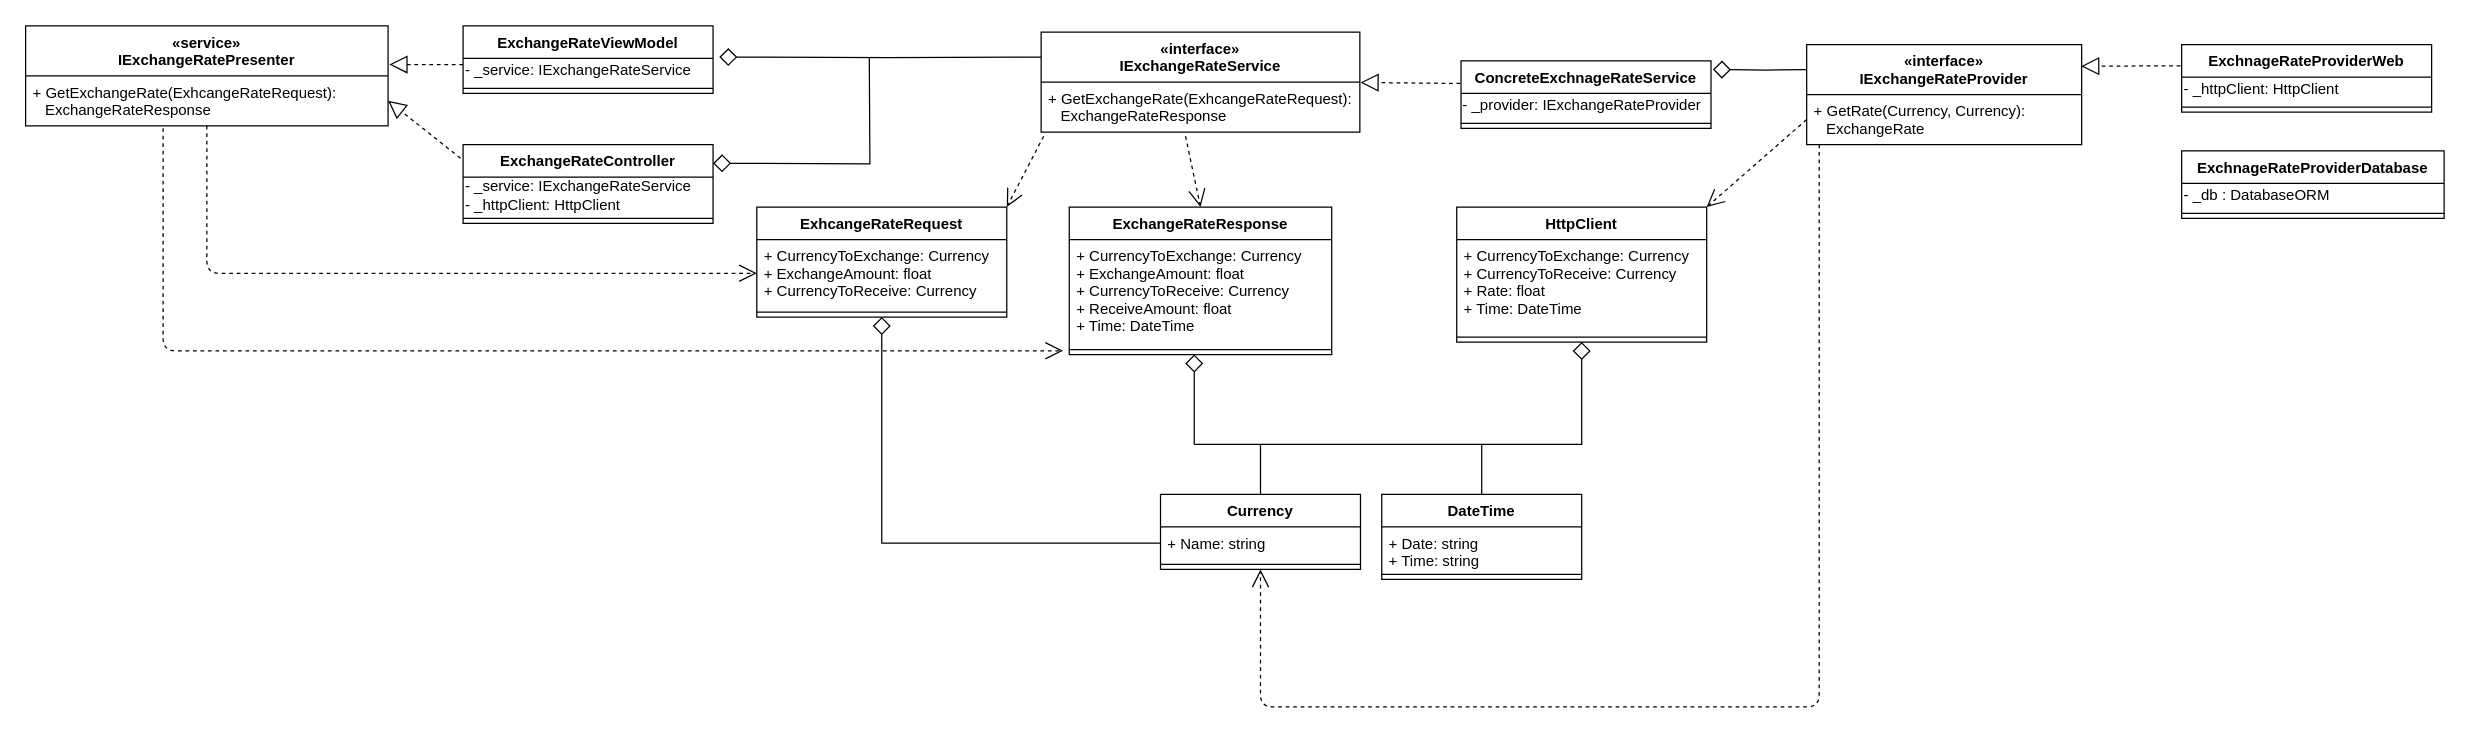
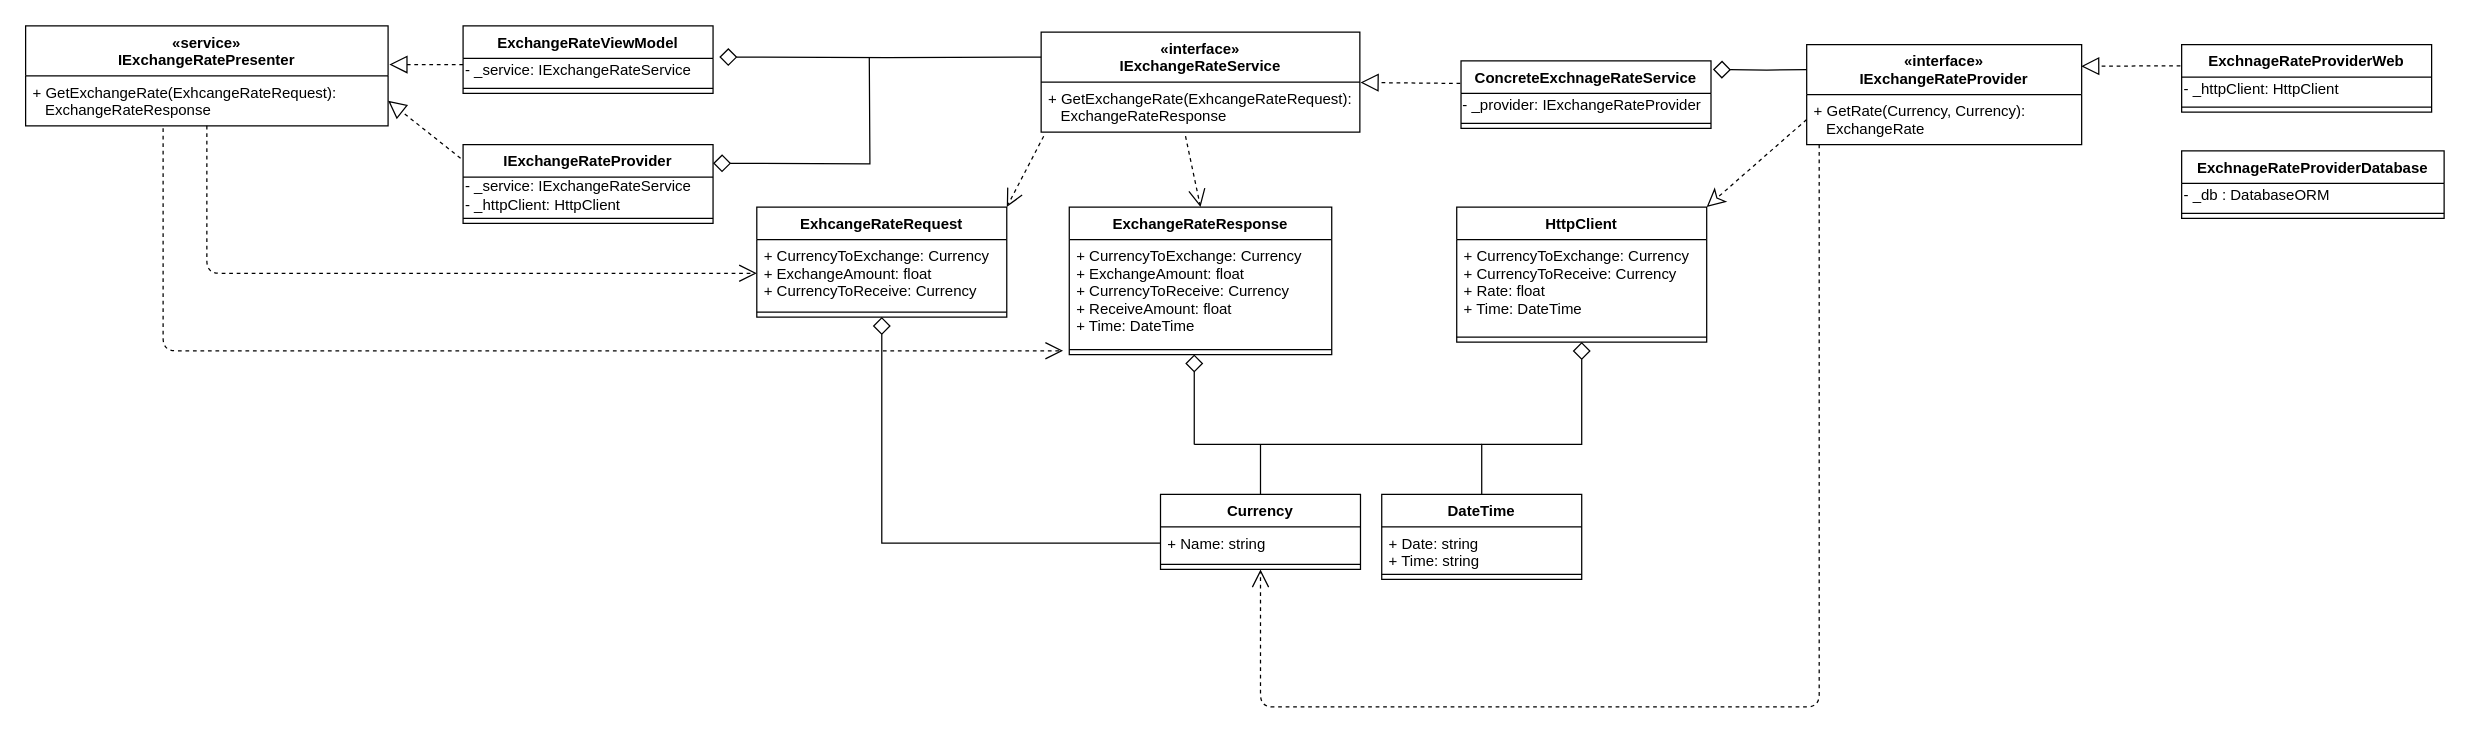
  <mxCell id="0" />
  <mxCell id="1" parent="0" />
  <mxCell id="2" value="Currency" style="swimlane;fontStyle=1;align=center;verticalAlign=top;childLayout=stackLayout;horizontal=1;startSize=26;horizontalStack=0;resizeParent=1;resizeParentMax=0;resizeLast=0;collapsible=1;marginBottom=0;" vertex="1" parent="1"><mxGeometry x="928" y="395" width="160" height="60" as="geometry" /></mxCell>
  <mxCell id="3" value="+ Name: string" style="text;strokeColor=none;align=left;verticalAlign=top;spacingLeft=4;spacingRight=4;overflow=hidden;rotatable=0;points=[[0,0.5],[1,0.5]];portConstraint=eastwest;" vertex="1" parent="2"><mxGeometry y="26" width="160" height="26" as="geometry" /></mxCell>
  <mxCell id="4" value="" style="line;strokeWidth=1;fillColor=none;align=left;verticalAlign=middle;spacingTop=-1;spacingLeft=3;spacingRight=3;rotatable=0;labelPosition=right;points=[];portConstraint=eastwest;" vertex="1" parent="2"><mxGeometry y="52" width="160" height="8" as="geometry" /></mxCell>
  <mxCell id="5" value="ExchangeRateResponse" style="swimlane;fontStyle=1;align=center;verticalAlign=top;childLayout=stackLayout;horizontal=1;startSize=26;horizontalStack=0;resizeParent=1;resizeParentMax=0;resizeLast=0;collapsible=1;marginBottom=0;" vertex="1" parent="1"><mxGeometry x="855" y="165" width="210" height="118" as="geometry" /></mxCell>
  <mxCell id="6" value="+ CurrencyToExchange: Currency&#10;+ ExchangeAmount: float&#10;+ CurrencyToReceive: Currency&#10;+ ReceiveAmount: float&#10;+ Time: DateTime" style="text;strokeColor=none;align=left;verticalAlign=top;spacingLeft=4;spacingRight=4;overflow=hidden;rotatable=0;points=[[0,0.5],[1,0.5]];portConstraint=eastwest;" vertex="1" parent="5"><mxGeometry y="26" width="210" height="84" as="geometry" /></mxCell>
  <mxCell id="7" value="" style="line;strokeWidth=1;fillColor=none;align=left;verticalAlign=middle;spacingTop=-1;spacingLeft=3;spacingRight=3;rotatable=0;labelPosition=right;points=[];portConstraint=eastwest;" vertex="1" parent="5"><mxGeometry y="110" width="210" height="8" as="geometry" /></mxCell>
  <mxCell id="8" value="DateTime" style="swimlane;fontStyle=1;align=center;verticalAlign=top;childLayout=stackLayout;horizontal=1;startSize=26;horizontalStack=0;resizeParent=1;resizeParentMax=0;resizeLast=0;collapsible=1;marginBottom=0;" vertex="1" parent="1"><mxGeometry x="1105" y="395" width="160" height="68" as="geometry" /></mxCell>
  <mxCell id="9" value="+ Date: string&#10;+ Time: string" style="text;strokeColor=none;fillColor=none;align=left;verticalAlign=top;spacingLeft=4;spacingRight=4;overflow=hidden;rotatable=0;points=[[0,0.5],[1,0.5]];portConstraint=eastwest;" vertex="1" parent="8"><mxGeometry y="26" width="160" height="34" as="geometry" /></mxCell>
  <mxCell id="10" value="" style="line;strokeWidth=1;fillColor=none;align=left;verticalAlign=middle;spacingTop=-1;spacingLeft=3;spacingRight=3;rotatable=0;labelPosition=right;points=[];portConstraint=eastwest;" vertex="1" parent="8"><mxGeometry y="60" width="160" height="8" as="geometry" /></mxCell>
  <mxCell id="11" style="edgeStyle=orthogonalEdgeStyle;rounded=0;orthogonalLoop=1;jettySize=auto;html=1;entryX=0;entryY=0.5;entryDx=0;entryDy=0;endArrow=none;endFill=0;startArrow=diamond;startFill=0;endSize=12;startSize=12;" edge="1" parent="1" source="12" target="3"><mxGeometry relative="1" as="geometry" /></mxCell>
  <mxCell id="12" value="ExhcangeRateRequest" style="swimlane;fontStyle=1;align=center;verticalAlign=top;childLayout=stackLayout;horizontal=1;startSize=26;horizontalStack=0;resizeParent=1;resizeParentMax=0;resizeLast=0;collapsible=1;marginBottom=0;" vertex="1" parent="1"><mxGeometry x="605" y="165" width="200" height="88" as="geometry" /></mxCell>
  <mxCell id="13" value="+ CurrencyToExchange: Currency&#10;+ ExchangeAmount: float&#10;+ CurrencyToReceive: Currency" style="text;strokeColor=none;fillColor=none;align=left;verticalAlign=top;spacingLeft=4;spacingRight=4;overflow=hidden;rotatable=0;points=[[0,0.5],[1,0.5]];portConstraint=eastwest;" vertex="1" parent="12"><mxGeometry y="26" width="200" height="54" as="geometry" /></mxCell>
  <mxCell id="14" value="" style="line;strokeWidth=1;fillColor=none;align=left;verticalAlign=middle;spacingTop=-1;spacingLeft=3;spacingRight=3;rotatable=0;labelPosition=right;points=[];portConstraint=eastwest;" vertex="1" parent="12"><mxGeometry y="80" width="200" height="8" as="geometry" /></mxCell>
  <mxCell id="15" value="" style="endArrow=none;html=1;entryX=0.5;entryY=0;entryDx=0;entryDy=0;endFill=0;" edge="1" parent="1" target="2"><mxGeometry width="50" height="50" relative="1" as="geometry"><mxPoint x="1008" y="355" as="sourcePoint" /><mxPoint x="895" y="235" as="targetPoint" /></mxGeometry></mxCell>
  <mxCell id="16" value="«interface»&#10;IExchangeRateProvider" style="swimlane;fontStyle=1;align=center;verticalAlign=top;childLayout=stackLayout;horizontal=1;startSize=40;horizontalStack=0;resizeParent=1;resizeParentMax=0;resizeLast=0;collapsible=1;marginBottom=0;fillColor=none;" vertex="1" parent="1"><mxGeometry x="1445" y="35" width="220" height="80" as="geometry" /></mxCell>
  <mxCell id="17" value="+ GetRate(Currency, Currency):&#10;   ExchangeRate" style="text;strokeColor=none;fillColor=none;align=left;verticalAlign=top;spacingLeft=4;spacingRight=4;overflow=hidden;rotatable=0;points=[[0,0.5],[1,0.5]];portConstraint=eastwest;fontStyle=0" vertex="1" parent="16"><mxGeometry y="40" width="220" height="40" as="geometry" /></mxCell>
  <mxCell id="18" style="edgeStyle=orthogonalEdgeStyle;rounded=0;orthogonalLoop=1;jettySize=auto;html=1;entryX=0.5;entryY=0;entryDx=0;entryDy=0;endArrow=none;endFill=0;startArrow=diamond;startFill=0;endSize=12;startSize=12;" edge="1" parent="1" source="19" target="8"><mxGeometry relative="1" as="geometry"><Array as="points"><mxPoint x="1265" y="355" /><mxPoint x="1185" y="355" /></Array></mxGeometry></mxCell>
  <mxCell id="19" value="HttpClient" style="swimlane;fontStyle=1;align=center;verticalAlign=top;childLayout=stackLayout;horizontal=1;startSize=26;horizontalStack=0;resizeParent=1;resizeParentMax=0;resizeLast=0;collapsible=1;marginBottom=0;" vertex="1" parent="1"><mxGeometry x="1165" y="165" width="200" height="108" as="geometry" /></mxCell>
  <mxCell id="20" value="+ CurrencyToExchange: Currency&#10;+ CurrencyToReceive: Currency&#10;+ Rate: float&#10;+ Time: DateTime " style="text;strokeColor=none;fillColor=none;align=left;verticalAlign=top;spacingLeft=4;spacingRight=4;overflow=hidden;rotatable=0;points=[[0,0.5],[1,0.5]];portConstraint=eastwest;" vertex="1" parent="19"><mxGeometry y="26" width="200" height="74" as="geometry" /></mxCell>
  <mxCell id="21" value="" style="line;strokeWidth=1;fillColor=none;align=left;verticalAlign=middle;spacingTop=-1;spacingLeft=3;spacingRight=3;rotatable=0;labelPosition=right;points=[];portConstraint=eastwest;" vertex="1" parent="19"><mxGeometry y="100" width="200" height="8" as="geometry" /></mxCell>
  <mxCell id="22" value="" style="endArrow=none;html=1;" edge="1" parent="1"><mxGeometry width="50" height="50" relative="1" as="geometry"><mxPoint x="955" y="355" as="sourcePoint" /><mxPoint x="1185" y="355" as="targetPoint" /></mxGeometry></mxCell>
  <mxCell id="23" value="" style="endArrow=none;html=1;startArrow=diamond;startFill=0;endSize=12;startSize=12;" edge="1" parent="1"><mxGeometry width="50" height="50" relative="1" as="geometry"><mxPoint x="955" y="283" as="sourcePoint" /><mxPoint x="955" y="355" as="targetPoint" /></mxGeometry></mxCell>
- <mxCell id="24" value="" style="endArrow=open;html=1;dashed=1;endFill=0;entryX=1;entryY=0;entryDx=0;entryDy=0;exitX=0;exitY=0.5;exitDx=0;exitDy=0;endSize=12;startSize=12;" edge="1" parent="1" source="17" target="19"><mxGeometry width="50" height="50" relative="1" as="geometry"><mxPoint x="1535" y="365" as="sourcePoint" /><mxPoint x="1585" y="315" as="targetPoint" /></mxGeometry></mxCell>
+ <mxCell id="24" value="" style="endArrow=classic;html=1;dashed=1;endFill=0;entryX=1;entryY=0;entryDx=0;entryDy=0;exitX=0;exitY=0.5;exitDx=0;exitDy=0;endSize=12;startSize=12;" edge="1" parent="1" source="17" target="19"><mxGeometry width="50" height="50" relative="1" as="geometry"><mxPoint x="1535" y="365" as="sourcePoint" /><mxPoint x="1585" y="315" as="targetPoint" /></mxGeometry></mxCell>
  <mxCell id="25" value="" style="endArrow=open;html=1;dashed=1;endFill=0;entryX=0.5;entryY=1;entryDx=0;entryDy=0;endSize=12;startSize=12;" edge="1" parent="1" target="2"><mxGeometry width="50" height="50" relative="1" as="geometry"><mxPoint x="1455" y="115" as="sourcePoint" /><mxPoint x="1375" y="175" as="targetPoint" /><Array as="points"><mxPoint x="1455" y="565" /><mxPoint x="1008" y="565" /></Array></mxGeometry></mxCell>
  <mxCell id="26" value="«interface»&#10;IExchangeRateService" style="swimlane;fontStyle=1;align=center;verticalAlign=top;childLayout=stackLayout;horizontal=1;startSize=40;horizontalStack=0;resizeParent=1;resizeParentMax=0;resizeLast=0;collapsible=1;marginBottom=0;fillColor=none;" vertex="1" parent="1"><mxGeometry x="832.5" y="25" width="255" height="80" as="geometry" /></mxCell>
  <mxCell id="27" value="+ GetExchangeRate(ExhcangeRateRequest):&#10;   ExchangeRateResponse" style="text;strokeColor=none;fillColor=none;align=left;verticalAlign=top;spacingLeft=4;spacingRight=4;overflow=hidden;rotatable=0;points=[[0,0.5],[1,0.5]];portConstraint=eastwest;fontStyle=0" vertex="1" parent="26"><mxGeometry y="40" width="255" height="40" as="geometry" /></mxCell>
  <mxCell id="28" value="" style="endArrow=open;html=1;dashed=1;endFill=0;entryX=1;entryY=0;entryDx=0;entryDy=0;exitX=0.008;exitY=1.083;exitDx=0;exitDy=0;endSize=12;startSize=12;exitPerimeter=0;" edge="1" parent="1" source="27" target="12"><mxGeometry width="50" height="50" relative="1" as="geometry"><mxPoint x="800" y="90" as="sourcePoint" /><mxPoint x="720" y="160" as="targetPoint" /></mxGeometry></mxCell>
  <mxCell id="29" value="" style="endArrow=open;html=1;dashed=1;endFill=0;entryX=0.5;entryY=0;entryDx=0;entryDy=0;exitX=0.453;exitY=1.083;exitDx=0;exitDy=0;endSize=12;startSize=12;exitPerimeter=0;" edge="1" parent="1" source="27" target="5"><mxGeometry width="50" height="50" relative="1" as="geometry"><mxPoint x="839.54" y="113.32" as="sourcePoint" /><mxPoint x="810" y="170" as="targetPoint" /></mxGeometry></mxCell>
  <mxCell id="30" value="ExchnageRateProviderWeb" style="swimlane;fontStyle=1;align=center;verticalAlign=top;childLayout=stackLayout;horizontal=1;startSize=26;horizontalStack=0;resizeParent=1;resizeParentMax=0;resizeLast=0;collapsible=1;marginBottom=0;" vertex="1" parent="1"><mxGeometry x="1745" y="35" width="200" height="54" as="geometry" /></mxCell>
  <mxCell id="31" value="- _httpClient: HttpClient" style="text;html=1;strokeColor=none;fillColor=none;align=left;verticalAlign=middle;whiteSpace=wrap;rounded=0;" vertex="1" parent="30"><mxGeometry y="26" width="200" height="20" as="geometry" /></mxCell>
  <mxCell id="32" value="" style="line;strokeWidth=1;fillColor=none;align=left;verticalAlign=middle;spacingTop=-1;spacingLeft=3;spacingRight=3;rotatable=0;labelPosition=right;points=[];portConstraint=eastwest;" vertex="1" parent="30"><mxGeometry y="46" width="200" height="8" as="geometry" /></mxCell>
  <mxCell id="33" value="" style="endArrow=block;html=1;dashed=1;endFill=0;entryX=0.998;entryY=0.217;entryDx=0;entryDy=0;endSize=12;startSize=12;entryPerimeter=0;" edge="1" parent="1" target="16"><mxGeometry width="50" height="50" relative="1" as="geometry"><mxPoint x="1744" y="52" as="sourcePoint" /><mxPoint x="1610" y="165" as="targetPoint" /></mxGeometry></mxCell>
  <mxCell id="34" style="edgeStyle=orthogonalEdgeStyle;rounded=0;orthogonalLoop=1;jettySize=auto;html=1;entryX=0;entryY=0.25;entryDx=0;entryDy=0;startArrow=diamond;startFill=0;endArrow=none;endFill=0;startSize=12;endSize=12;" edge="1" parent="1" target="16"><mxGeometry relative="1" as="geometry"><mxPoint x="1370" y="55" as="sourcePoint" /></mxGeometry></mxCell>
  <mxCell id="35" value="ConcreteExchnageRateService" style="swimlane;fontStyle=1;align=center;verticalAlign=top;childLayout=stackLayout;horizontal=1;startSize=26;horizontalStack=0;resizeParent=1;resizeParentMax=0;resizeLast=0;collapsible=1;marginBottom=0;" vertex="1" parent="1"><mxGeometry x="1168.44" y="48" width="200" height="54" as="geometry" /></mxCell>
  <mxCell id="36" value="- _provider: IExchangeRateProvider" style="text;html=1;strokeColor=none;fillColor=none;align=left;verticalAlign=middle;whiteSpace=wrap;rounded=0;" vertex="1" parent="35"><mxGeometry y="26" width="200" height="20" as="geometry" /></mxCell>
  <mxCell id="37" value="" style="line;strokeWidth=1;fillColor=none;align=left;verticalAlign=middle;spacingTop=-1;spacingLeft=3;spacingRight=3;rotatable=0;labelPosition=right;points=[];portConstraint=eastwest;" vertex="1" parent="35"><mxGeometry y="46" width="200" height="8" as="geometry" /></mxCell>
  <mxCell id="38" value="" style="endArrow=block;html=1;dashed=1;endFill=0;entryX=0.998;entryY=0.217;entryDx=0;entryDy=0;exitX=-0.003;exitY=0.336;exitDx=0;exitDy=0;endSize=12;startSize=12;entryPerimeter=0;exitPerimeter=0;" edge="1" parent="1" source="35"><mxGeometry width="50" height="50" relative="1" as="geometry"><mxPoint x="1113.44" y="108" as="sourcePoint" /><mxPoint x="1088" y="65.36" as="targetPoint" /></mxGeometry></mxCell>
  <mxCell id="39" value="«service»&#10;IExchangeRatePresenter" style="swimlane;fontStyle=1;align=center;verticalAlign=top;childLayout=stackLayout;horizontal=1;startSize=40;horizontalStack=0;resizeParent=1;resizeParentMax=0;resizeLast=0;collapsible=1;marginBottom=0;fillColor=none;" vertex="1" parent="1"><mxGeometry x="20" y="20" width="290" height="80" as="geometry" /></mxCell>
  <mxCell id="40" value="+ GetExchangeRate(ExhcangeRateRequest):&#10;   ExchangeRateResponse" style="text;strokeColor=none;fillColor=none;align=left;verticalAlign=top;spacingLeft=4;spacingRight=4;overflow=hidden;rotatable=0;points=[[0,0.5],[1,0.5]];portConstraint=eastwest;fontStyle=0" vertex="1" parent="39"><mxGeometry y="40" width="290" height="40" as="geometry" /></mxCell>
- <mxCell id="41" value="ExchangeRateController" style="swimlane;fontStyle=1;align=center;verticalAlign=top;childLayout=stackLayout;horizontal=1;startSize=26;horizontalStack=0;resizeParent=1;resizeParentMax=0;resizeLast=0;collapsible=1;marginBottom=0;" vertex="1" parent="1"><mxGeometry x="370" y="115" width="200" height="63" as="geometry" /></mxCell>
+ <mxCell id="41" value="IExchangeRateProvider" style="swimlane;fontStyle=1;align=center;verticalAlign=top;childLayout=stackLayout;horizontal=1;startSize=26;horizontalStack=0;resizeParent=1;resizeParentMax=0;resizeLast=0;collapsible=1;marginBottom=0;" vertex="1" parent="1"><mxGeometry x="370" y="115" width="200" height="63" as="geometry" /></mxCell>
  <mxCell id="42" value="- _service: IExchangeRateService&lt;br&gt;- _httpClient: HttpClient" style="text;html=1;strokeColor=none;fillColor=none;align=left;verticalAlign=middle;whiteSpace=wrap;rounded=0;" vertex="1" parent="41"><mxGeometry y="26" width="200" height="29" as="geometry" /></mxCell>
  <mxCell id="43" value="" style="line;strokeWidth=1;fillColor=none;align=left;verticalAlign=middle;spacingTop=-1;spacingLeft=3;spacingRight=3;rotatable=0;labelPosition=right;points=[];portConstraint=eastwest;" vertex="1" parent="41"><mxGeometry y="55" width="200" height="8" as="geometry" /></mxCell>
  <mxCell id="44" value="ExchangeRateViewModel" style="swimlane;fontStyle=1;align=center;verticalAlign=top;childLayout=stackLayout;horizontal=1;startSize=26;horizontalStack=0;resizeParent=1;resizeParentMax=0;resizeLast=0;collapsible=1;marginBottom=0;" vertex="1" parent="1"><mxGeometry x="370" y="20" width="200" height="54" as="geometry" /></mxCell>
  <mxCell id="45" value="- _service: IExchangeRateService" style="text;html=1;strokeColor=none;fillColor=none;align=left;verticalAlign=middle;whiteSpace=wrap;rounded=0;" vertex="1" parent="44"><mxGeometry y="26" width="200" height="20" as="geometry" /></mxCell>
  <mxCell id="46" value="" style="line;strokeWidth=1;fillColor=none;align=left;verticalAlign=middle;spacingTop=-1;spacingLeft=3;spacingRight=3;rotatable=0;labelPosition=right;points=[];portConstraint=eastwest;" vertex="1" parent="44"><mxGeometry y="46" width="200" height="8" as="geometry" /></mxCell>
  <mxCell id="47" value="" style="endArrow=block;html=1;dashed=1;endFill=0;exitX=0;exitY=0.25;exitDx=0;exitDy=0;endSize=12;startSize=12;" edge="1" parent="1" source="45"><mxGeometry width="50" height="50" relative="1" as="geometry"><mxPoint x="404.84" y="95.784" as="sourcePoint" /><mxPoint x="311" y="51" as="targetPoint" /></mxGeometry></mxCell>
  <mxCell id="48" value="" style="endArrow=block;html=1;dashed=1;endFill=0;exitX=-0.01;exitY=0.174;exitDx=0;exitDy=0;endSize=12;startSize=12;exitPerimeter=0;entryX=1;entryY=0.5;entryDx=0;entryDy=0;" edge="1" parent="1" source="41" target="40"><mxGeometry width="50" height="50" relative="1" as="geometry"><mxPoint x="375" y="56" as="sourcePoint" /><mxPoint x="310" y="60" as="targetPoint" /></mxGeometry></mxCell>
  <mxCell id="49" value="ExchnageRateProviderDatabase" style="swimlane;fontStyle=1;align=center;verticalAlign=top;childLayout=stackLayout;horizontal=1;startSize=26;horizontalStack=0;resizeParent=1;resizeParentMax=0;resizeLast=0;collapsible=1;marginBottom=0;" vertex="1" parent="1"><mxGeometry x="1745" y="120" width="210" height="54" as="geometry" /></mxCell>
  <mxCell id="50" value="- _db : DatabaseORM" style="text;html=1;strokeColor=none;fillColor=none;align=left;verticalAlign=middle;whiteSpace=wrap;rounded=0;" vertex="1" parent="49"><mxGeometry y="26" width="210" height="20" as="geometry" /></mxCell>
  <mxCell id="51" value="" style="line;strokeWidth=1;fillColor=none;align=left;verticalAlign=middle;spacingTop=-1;spacingLeft=3;spacingRight=3;rotatable=0;labelPosition=right;points=[];portConstraint=eastwest;" vertex="1" parent="49"><mxGeometry y="46" width="210" height="8" as="geometry" /></mxCell>
  <mxCell id="52" style="edgeStyle=orthogonalEdgeStyle;rounded=0;orthogonalLoop=1;jettySize=auto;html=1;entryX=0;entryY=0.25;entryDx=0;entryDy=0;startArrow=diamond;startFill=0;endArrow=none;endFill=0;startSize=12;endSize=12;" edge="1" parent="1" target="26"><mxGeometry relative="1" as="geometry"><mxPoint x="575" y="45" as="sourcePoint" /><mxPoint x="655" y="64.88" as="targetPoint" /></mxGeometry></mxCell>
  <mxCell id="53" style="edgeStyle=orthogonalEdgeStyle;rounded=0;orthogonalLoop=1;jettySize=auto;html=1;startArrow=diamond;startFill=0;endArrow=none;endFill=0;startSize=12;endSize=12;" edge="1" parent="1"><mxGeometry relative="1" as="geometry"><mxPoint x="570" y="130" as="sourcePoint" /><mxPoint x="695" y="45" as="targetPoint" /></mxGeometry></mxCell>
  <mxCell id="54" value="" style="endArrow=open;html=1;dashed=1;endFill=0;entryX=0;entryY=0.5;entryDx=0;entryDy=0;endSize=12;startSize=12;" edge="1" parent="1" source="40" target="13"><mxGeometry width="50" height="50" relative="1" as="geometry"><mxPoint x="284.54" y="174" as="sourcePoint" /><mxPoint x="255" y="230.68" as="targetPoint" /><Array as="points"><mxPoint x="165" y="218" /></Array></mxGeometry></mxCell>
  <mxCell id="55" value="" style="endArrow=open;html=1;dashed=1;endFill=0;endSize=12;startSize=12;" edge="1" parent="1"><mxGeometry width="50" height="50" relative="1" as="geometry"><mxPoint x="130" y="102" as="sourcePoint" /><mxPoint x="850" y="280" as="targetPoint" /><Array as="points"><mxPoint x="130" y="280" /></Array></mxGeometry></mxCell>
